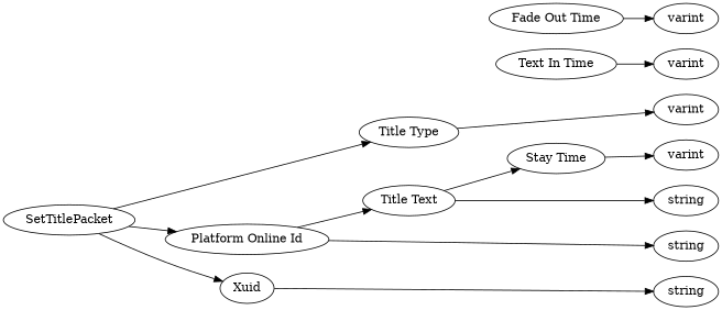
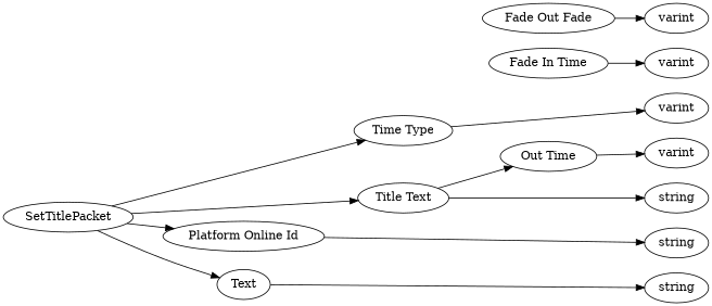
  digraph {
    rankdir=LR
    n1 [label=varint]
    n2 [label=string]
    n3 [label=varint]
    n4 [label=varint]
    n5 [label=varint]
    n6 [label=string]
    n7 [label=string]
    n8 [label=SetTitlePacket]
-   n9 [label="Title Type"]
+   n9 [label="Time Type"]
    n10 [label="Title Text"]
-   n11 [label=Xuid]
+   n11 [label=Text]
    n12 [label="Platform Online Id"]
-   n13 [label="Stay Time"]
-   n14 [label="Text In Time"]
-   n15 [label="Fade Out Time"]
+   n13 [label="Out Time"]
+   n14 [label="Fade In Time"]
+   n15 [label="Fade Out Fade"]
    subgraph sub_1 {
      rank=max
      n1
      n2
      n3
      n4
      n5
      n6
      n7
    }
    n8 -> n9
-   n12 -> n10
+   n8 -> n10
    n8 -> n11
    n8 -> n12
    n9 -> n1
    n10 -> n2
    n10 -> n13
    n11 -> n6
    n12 -> n7
    n13 -> n4
    n14 -> n3
    n15 -> n5
  }
